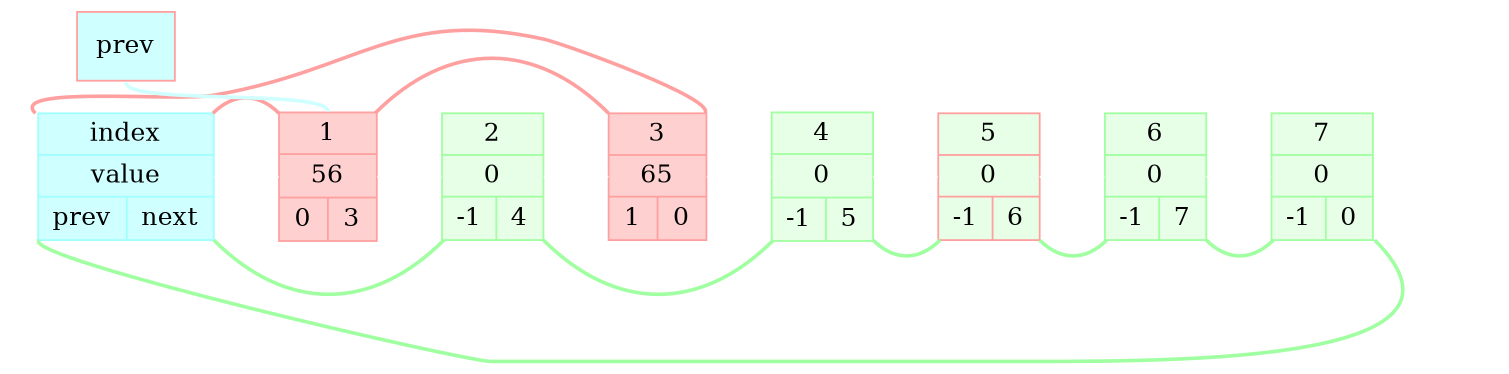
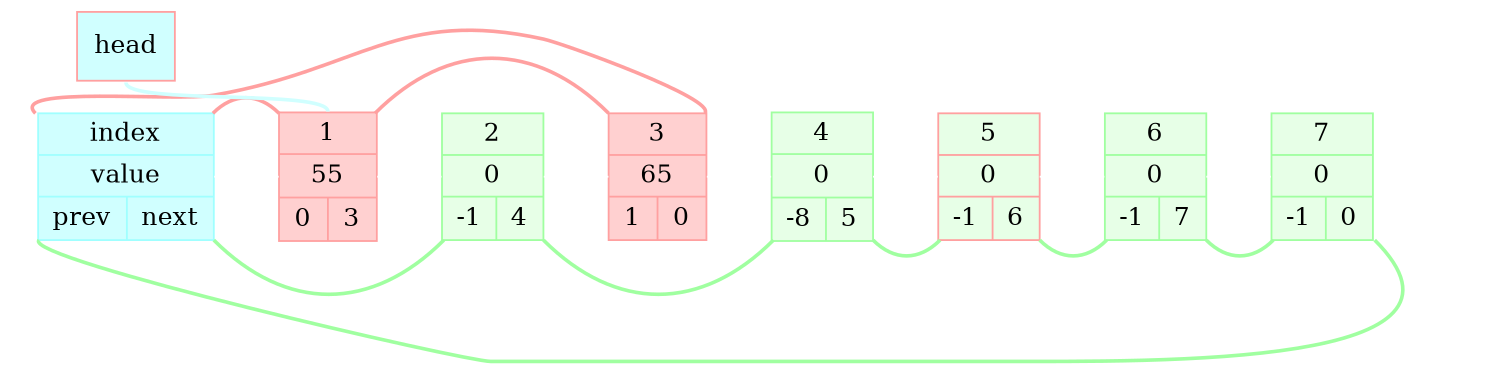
  digraph {
    rankdir=LR
    splines=true
    node [color="#FFA0A0" fillcolor="#E7FFE7" shape=record style=filled]
    edge [arrowhead=none color="#FFFFFF" style=bold]
    n1 [color="#A0FFFF" fillcolor="#D0FFFF" label=" index | value |{ prev | next } "]
-   n2 [fillcolor="#FFD0D0" label=" 1 | 56 | { 0 | 3 } "]
+   n2 [fillcolor="#FFD0D0" label=" 1 | 55 | { 0 | 3 } "]
    n3 [color="#A0FFA0" label=" 2 | 0 | { -1 | 4 } "]
    n4 [fillcolor="#FFD0D0" label=" 3 | 65 | { 1 | 0 } "]
-   n5 [color="#A0FFA0" label=" 4 | 0 | { -1 | 5 } "]
+   n5 [color="#A0FFA0" label=" 4 | 0 | { -8 | 5 } "]
    n6 [label=" 5 | 0 | { -1 | 6 } "]
    n7 [color="#A0FFA0" label=" 6 | 0 | { -1 | 7 } "]
    n8 [color="#A0FFA0" label=" 7 | 0 | { -1 | 0 } "]
-   n9 [fillcolor="#D0FFFF" label=prev]
+   n9 [fillcolor="#D0FFFF" label=head]
    n1 -> n2 [weight=1000 style=""]
    n1 -> n2 [color="#FFA0A0" headport=nw tailport=ne]
    n1 -> n3 [color="#A0FFA0" headport=sw tailport=se]
    n2 -> n3 [weight=1000 style=""]
    n2 -> n4 [color="#FFA0A0" headport=nw tailport=ne]
    n3 -> n4 [weight=1000 style=""]
    n3 -> n5 [color="#A0FFA0" headport=sw tailport=se]
    n4 -> n1 [color="#FFA0A0" headport=nw tailport=ne]
    n4 -> n5 [weight=1000 style=""]
    n5 -> n6 [weight=1000 style=""]
    n5 -> n6 [color="#A0FFA0" headport=sw tailport=se]
    n6 -> n7 [weight=1000 style=""]
    n6 -> n7 [color="#A0FFA0" headport=sw tailport=se]
    n7 -> n8 [weight=1000 style=""]
    n7 -> n8 [color="#A0FFA0" headport=sw tailport=se]
    n8 -> n1 [color="#A0FFA0" headport=sw tailport=se]
    n9 -> n2 [color="#D0FFFF" headport=n tailport=s weight=300]
  }
